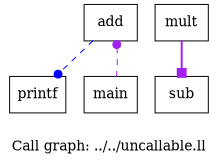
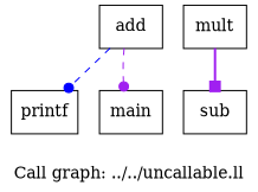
  digraph {
    label="Call graph: ../../uncallable.ll"
    node [shape=record]
    edge [arrowhead=dot color=purple style=dashed]
    n1 [label="{add}"]
    n2 [label="{printf}"]
    n3 [label="{sub}"]
    n4 [label="{mult}"]
    n5 [label="{main}"]
    n1 -> n2 [color=blue]
    n4 -> n3 [arrowhead=box style=bold]
-   n5 -> n1
+   n1 -> n5
  }
